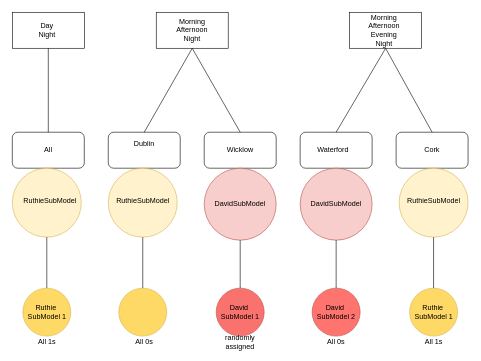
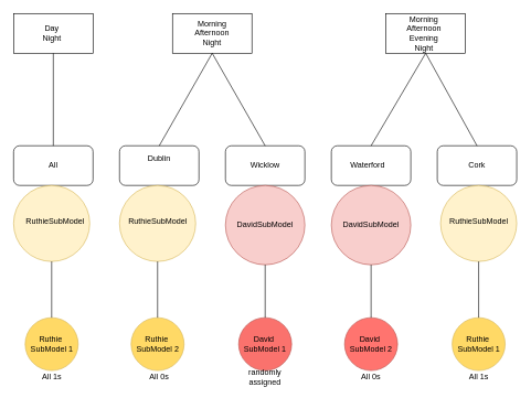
  <mxCell id="0" />
  <mxCell id="1" parent="0" />
  <mxCell id="2" value="" style="rounded=1;whiteSpace=wrap;html=1;" parent="1" vertex="1"><mxGeometry x="20" y="220" width="120" height="60" as="geometry" /></mxCell>
  <mxCell id="3" value="" style="rounded=1;whiteSpace=wrap;html=1;" parent="1" vertex="1"><mxGeometry x="180" y="220" width="120" height="60" as="geometry" /></mxCell>
  <mxCell id="4" value="" style="rounded=1;whiteSpace=wrap;html=1;" parent="1" vertex="1"><mxGeometry x="340" y="220" width="120" height="60" as="geometry" /></mxCell>
  <mxCell id="5" value="" style="rounded=1;whiteSpace=wrap;html=1;" parent="1" vertex="1"><mxGeometry x="500" y="220" width="120" height="60" as="geometry" /></mxCell>
  <mxCell id="6" value="" style="rounded=1;whiteSpace=wrap;html=1;" parent="1" vertex="1"><mxGeometry x="660" y="220" width="120" height="60" as="geometry" /></mxCell>
  <mxCell id="7" value="" style="ellipse;whiteSpace=wrap;html=1;aspect=fixed;fillColor=#fff2cc;strokeColor=#d6b656;" parent="1" vertex="1"><mxGeometry x="20" y="280" width="115" height="115" as="geometry" /></mxCell>
  <mxCell id="8" value="RuthieSubModel" style="text;html=1;strokeColor=none;fillColor=none;align=center;verticalAlign=middle;whiteSpace=wrap;rounded=0;" parent="1" vertex="1"><mxGeometry x="32.5" y="325" width="100" height="20" as="geometry" /></mxCell>
  <mxCell id="9" value="" style="ellipse;whiteSpace=wrap;html=1;aspect=fixed;strokeColor=#d6b656;fillColor=#FFD966;" parent="1" vertex="1"><mxGeometry x="37.5" y="480" width="80" height="80" as="geometry" /></mxCell>
  <mxCell id="10" value="Ruthie&amp;nbsp;&lt;br&gt;SubModel 1" style="text;html=1;strokeColor=none;fillColor=none;align=center;verticalAlign=middle;whiteSpace=wrap;rounded=0;" parent="1" vertex="1"><mxGeometry x="37.5" y="510" width="80" height="20" as="geometry" /></mxCell>
  <mxCell id="11" value="" style="endArrow=none;html=1;entryX=0.5;entryY=1;entryDx=0;entryDy=0;exitX=0.5;exitY=0;exitDx=0;exitDy=0;" parent="1" source="9" target="7" edge="1"><mxGeometry width="50" height="50" relative="1" as="geometry"><mxPoint x="25" y="460" as="sourcePoint" /><mxPoint x="75" y="410" as="targetPoint" /></mxGeometry></mxCell>
  <mxCell id="12" value="" style="ellipse;whiteSpace=wrap;html=1;aspect=fixed;fillColor=#fff2cc;strokeColor=#d6b656;" parent="1" vertex="1"><mxGeometry x="665" y="280" width="115" height="115" as="geometry" /></mxCell>
  <mxCell id="13" value="RuthieSubModel" style="text;html=1;strokeColor=none;fillColor=none;align=center;verticalAlign=middle;whiteSpace=wrap;rounded=0;" parent="1" vertex="1"><mxGeometry x="672.5" y="325" width="100" height="20" as="geometry" /></mxCell>
  <mxCell id="14" value="" style="ellipse;whiteSpace=wrap;html=1;aspect=fixed;strokeColor=#d6b656;fillColor=#FFD966;" parent="1" vertex="1"><mxGeometry x="682.5" y="480" width="80" height="80" as="geometry" /></mxCell>
  <mxCell id="15" value="Ruthie&amp;nbsp;&lt;br&gt;SubModel 1" style="text;html=1;strokeColor=none;fillColor=none;align=center;verticalAlign=middle;whiteSpace=wrap;rounded=0;" parent="1" vertex="1"><mxGeometry x="682.5" y="510" width="80" height="20" as="geometry" /></mxCell>
  <mxCell id="16" value="" style="endArrow=none;html=1;entryX=0.5;entryY=1;entryDx=0;entryDy=0;exitX=0.5;exitY=0;exitDx=0;exitDy=0;" parent="1" source="14" target="12" edge="1"><mxGeometry width="50" height="50" relative="1" as="geometry"><mxPoint x="665" y="460" as="sourcePoint" /><mxPoint x="715" y="410" as="targetPoint" /></mxGeometry></mxCell>
  <mxCell id="17" value="" style="ellipse;whiteSpace=wrap;html=1;aspect=fixed;fillColor=#fff2cc;strokeColor=#d6b656;" parent="1" vertex="1"><mxGeometry x="180" y="280" width="115" height="115" as="geometry" /></mxCell>
  <mxCell id="18" value="RuthieSubModel" style="text;html=1;strokeColor=none;fillColor=none;align=center;verticalAlign=middle;whiteSpace=wrap;rounded=0;" parent="1" vertex="1"><mxGeometry x="187.5" y="325" width="100" height="20" as="geometry" /></mxCell>
  <mxCell id="19" value="" style="ellipse;whiteSpace=wrap;html=1;aspect=fixed;strokeColor=#d6b656;fillColor=#FFD966;" parent="1" vertex="1"><mxGeometry x="197.5" y="480" width="80" height="80" as="geometry" /></mxCell>
+ <mxCell id="20" value="Ruthie&amp;nbsp;&lt;br&gt;SubModel 2" style="text;html=1;strokeColor=none;fillColor=none;align=center;verticalAlign=middle;whiteSpace=wrap;rounded=0;" parent="1" vertex="1"><mxGeometry x="197.5" y="510" width="80" height="20" as="geometry" /></mxCell>
  <mxCell id="21" value="" style="endArrow=none;html=1;entryX=0.5;entryY=1;entryDx=0;entryDy=0;exitX=0.5;exitY=0;exitDx=0;exitDy=0;" parent="1" source="19" target="17" edge="1"><mxGeometry width="50" height="50" relative="1" as="geometry"><mxPoint x="257.5" y="460" as="sourcePoint" /><mxPoint x="307.5" y="410" as="targetPoint" /></mxGeometry></mxCell>
  <mxCell id="22" value="" style="ellipse;whiteSpace=wrap;html=1;aspect=fixed;fillColor=#f8cecc;strokeColor=#b85450;" parent="1" vertex="1"><mxGeometry x="340" y="280" width="120" height="120" as="geometry" /></mxCell>
  <mxCell id="23" value="DavidSubModel" style="text;html=1;strokeColor=none;fillColor=none;align=center;verticalAlign=middle;whiteSpace=wrap;rounded=0;" parent="1" vertex="1"><mxGeometry x="350" y="330" width="100" height="20" as="geometry" /></mxCell>
  <mxCell id="24" value="" style="ellipse;whiteSpace=wrap;html=1;aspect=fixed;strokeColor=#b85450;fillColor=#FA726D;" parent="1" vertex="1"><mxGeometry x="360" y="480" width="80" height="80" as="geometry" /></mxCell>
  <mxCell id="25" value="David&amp;nbsp;&lt;br&gt;SubModel 1" style="text;html=1;strokeColor=none;fillColor=none;align=center;verticalAlign=middle;whiteSpace=wrap;rounded=0;" parent="1" vertex="1"><mxGeometry x="365" y="510" width="70" height="20" as="geometry" /></mxCell>
  <mxCell id="26" value="" style="endArrow=none;html=1;entryX=0.5;entryY=1;entryDx=0;entryDy=0;exitX=0.5;exitY=0;exitDx=0;exitDy=0;" parent="1" source="24" target="22" edge="1"><mxGeometry width="50" height="50" relative="1" as="geometry"><mxPoint x="350" y="465" as="sourcePoint" /><mxPoint x="400" y="415" as="targetPoint" /></mxGeometry></mxCell>
  <mxCell id="27" value="" style="ellipse;whiteSpace=wrap;html=1;aspect=fixed;fillColor=#f8cecc;strokeColor=#b85450;" parent="1" vertex="1"><mxGeometry x="500" y="280" width="120" height="120" as="geometry" /></mxCell>
  <mxCell id="28" value="DavidSubModel" style="text;html=1;strokeColor=none;fillColor=none;align=center;verticalAlign=middle;whiteSpace=wrap;rounded=0;" parent="1" vertex="1"><mxGeometry x="510" y="330" width="100" height="20" as="geometry" /></mxCell>
  <mxCell id="29" value="" style="ellipse;whiteSpace=wrap;html=1;aspect=fixed;strokeColor=#b85450;fillColor=#FF746F;" parent="1" vertex="1"><mxGeometry x="520" y="480" width="80" height="80" as="geometry" /></mxCell>
  <mxCell id="30" value="David&amp;nbsp;&lt;br&gt;SubModel 2" style="text;html=1;strokeColor=none;fillColor=none;align=center;verticalAlign=middle;whiteSpace=wrap;rounded=0;" parent="1" vertex="1"><mxGeometry x="525" y="510" width="70" height="20" as="geometry" /></mxCell>
  <mxCell id="31" value="" style="endArrow=none;html=1;entryX=0.5;entryY=1;entryDx=0;entryDy=0;exitX=0.5;exitY=0;exitDx=0;exitDy=0;" parent="1" source="29" target="27" edge="1"><mxGeometry width="50" height="50" relative="1" as="geometry"><mxPoint x="600" y="455" as="sourcePoint" /><mxPoint x="650" y="405" as="targetPoint" /></mxGeometry></mxCell>
  <mxCell id="32" value="All" style="text;html=1;strokeColor=none;fillColor=none;align=center;verticalAlign=middle;whiteSpace=wrap;rounded=0;" parent="1" vertex="1"><mxGeometry x="40" y="240" width="80" height="20" as="geometry" /></mxCell>
  <mxCell id="33" value="Dublin" style="text;html=1;strokeColor=none;fillColor=none;align=center;verticalAlign=middle;whiteSpace=wrap;rounded=0;" parent="1" vertex="1"><mxGeometry x="200" y="230" width="80" height="20" as="geometry" /></mxCell>
  <mxCell id="34" value="Wicklow" style="text;html=1;strokeColor=none;fillColor=none;align=center;verticalAlign=middle;whiteSpace=wrap;rounded=0;" parent="1" vertex="1"><mxGeometry x="350" y="240" width="100" height="20" as="geometry" /></mxCell>
  <mxCell id="35" value="Waterford" style="text;html=1;strokeColor=none;fillColor=none;align=center;verticalAlign=middle;whiteSpace=wrap;rounded=0;" parent="1" vertex="1"><mxGeometry x="510" y="240" width="90" height="20" as="geometry" /></mxCell>
  <mxCell id="36" value="Cork" style="text;html=1;strokeColor=none;fillColor=none;align=center;verticalAlign=middle;whiteSpace=wrap;rounded=0;" parent="1" vertex="1"><mxGeometry x="680" y="240" width="80" height="20" as="geometry" /></mxCell>
  <mxCell id="37" value="All 1s" style="text;html=1;strokeColor=none;fillColor=none;align=center;verticalAlign=middle;whiteSpace=wrap;rounded=0;" parent="1" vertex="1"><mxGeometry x="58" y="560" width="40" height="20" as="geometry" /></mxCell>
  <mxCell id="38" value="All 1s" style="text;html=1;strokeColor=none;fillColor=none;align=center;verticalAlign=middle;whiteSpace=wrap;rounded=0;" parent="1" vertex="1"><mxGeometry x="702.5" y="560" width="40" height="20" as="geometry" /></mxCell>
  <mxCell id="39" value="All 0s" style="text;html=1;strokeColor=none;fillColor=none;align=center;verticalAlign=middle;whiteSpace=wrap;rounded=0;" parent="1" vertex="1"><mxGeometry x="220" y="560" width="40" height="20" as="geometry" /></mxCell>
  <mxCell id="40" value="randomly assigned" style="text;html=1;strokeColor=none;fillColor=none;align=center;verticalAlign=middle;whiteSpace=wrap;rounded=0;" parent="1" vertex="1"><mxGeometry x="360" y="560" width="80" height="20" as="geometry" /></mxCell>
  <mxCell id="41" value="All 0s" style="text;html=1;strokeColor=none;fillColor=none;align=center;verticalAlign=middle;whiteSpace=wrap;rounded=0;" parent="1" vertex="1"><mxGeometry x="520" y="560" width="80" height="20" as="geometry" /></mxCell>
  <mxCell id="42" value="" style="rounded=0;whiteSpace=wrap;html=1;" parent="1" vertex="1"><mxGeometry x="260" y="20" width="120" height="60" as="geometry" /></mxCell>
  <mxCell id="43" value="" style="rounded=0;whiteSpace=wrap;html=1;" parent="1" vertex="1"><mxGeometry x="582.5" y="20" width="120" height="60" as="geometry" /></mxCell>
  <mxCell id="44" value="" style="rounded=0;whiteSpace=wrap;html=1;" parent="1" vertex="1"><mxGeometry x="20" y="20" width="120" height="60" as="geometry" /></mxCell>
  <mxCell id="45" value="Day&lt;br&gt;Night" style="text;html=1;strokeColor=none;fillColor=none;align=center;verticalAlign=middle;whiteSpace=wrap;rounded=0;" parent="1" vertex="1"><mxGeometry x="48" y="40" width="60" height="20" as="geometry" /></mxCell>
  <mxCell id="46" value="Morning&lt;br&gt;Afternoon&lt;br&gt;Night" style="text;html=1;strokeColor=none;fillColor=none;align=center;verticalAlign=middle;whiteSpace=wrap;rounded=0;" parent="1" vertex="1"><mxGeometry x="275" y="40" width="90" height="20" as="geometry" /></mxCell>
  <mxCell id="47" value="Morning&lt;br&gt;Afternoon&lt;br&gt;Evening&lt;br&gt;Night" style="text;html=1;strokeColor=none;fillColor=none;align=center;verticalAlign=middle;whiteSpace=wrap;rounded=0;" parent="1" vertex="1"><mxGeometry x="580" y="40" width="120" height="20" as="geometry" /></mxCell>
  <mxCell id="48" value="" style="endArrow=none;html=1;entryX=0.5;entryY=1;entryDx=0;entryDy=0;exitX=0.5;exitY=0;exitDx=0;exitDy=0;" parent="1" source="2" target="44" edge="1"><mxGeometry width="50" height="50" relative="1" as="geometry"><mxPoint x="48" y="160" as="sourcePoint" /><mxPoint x="98" y="110" as="targetPoint" /></mxGeometry></mxCell>
  <mxCell id="49" value="" style="endArrow=none;html=1;exitX=0.5;exitY=0;exitDx=0;exitDy=0;entryX=0.5;entryY=1;entryDx=0;entryDy=0;" parent="1" source="3" target="42" edge="1"><mxGeometry width="50" height="50" relative="1" as="geometry"><mxPoint x="390" y="290" as="sourcePoint" /><mxPoint x="270" y="130" as="targetPoint" /></mxGeometry></mxCell>
  <mxCell id="50" value="" style="endArrow=none;html=1;entryX=0.5;entryY=1;entryDx=0;entryDy=0;exitX=0.5;exitY=0;exitDx=0;exitDy=0;" parent="1" source="4" target="42" edge="1"><mxGeometry width="50" height="50" relative="1" as="geometry"><mxPoint x="350" y="180" as="sourcePoint" /><mxPoint x="340" y="110" as="targetPoint" /></mxGeometry></mxCell>
  <mxCell id="51" value="" style="endArrow=none;html=1;entryX=0.5;entryY=1;entryDx=0;entryDy=0;exitX=0.5;exitY=0;exitDx=0;exitDy=0;" parent="1" source="5" target="43" edge="1"><mxGeometry width="50" height="50" relative="1" as="geometry"><mxPoint x="540" y="180" as="sourcePoint" /><mxPoint x="590" y="130" as="targetPoint" /></mxGeometry></mxCell>
  <mxCell id="52" value="" style="endArrow=none;html=1;entryX=0.5;entryY=1;entryDx=0;entryDy=0;exitX=0.5;exitY=0;exitDx=0;exitDy=0;" parent="1" source="6" target="43" edge="1"><mxGeometry width="50" height="50" relative="1" as="geometry"><mxPoint x="670" y="190" as="sourcePoint" /><mxPoint x="720" y="140" as="targetPoint" /></mxGeometry></mxCell>
